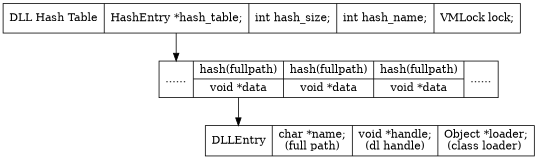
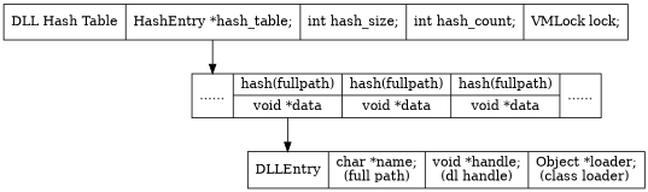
  digraph {
    rankdir=TB
    node [shape=record]
-   n1 [label="			<this>DLL Hash Table|			<tab>HashEntry *hash_table;|			int hash_size;|			int hash_name;|			VMLock lock;\n		"]
+   n1 [label="			<this>DLL Hash Table|			<tab>HashEntry *hash_table;|			int hash_size;|			int hash_count;|			VMLock lock;\n		"]
    n2 [label="			<table>......|			{hash(fullpath)|<data>void *data}|			{hash(fullpath)|void *data}|			{hash(fullpath)|void *data}|			......\n		"]
    n3 [label="			  <this>DLLEntry|			  char *name;\n(full path)|			  void *handle;\n(dl handle)|			  Object *loader;\n(class loader)		  \n		"]
    n1 -> n2 [headport=table tailport=tab]
    n2 -> n3 [headport=this tailport=data]
  }
